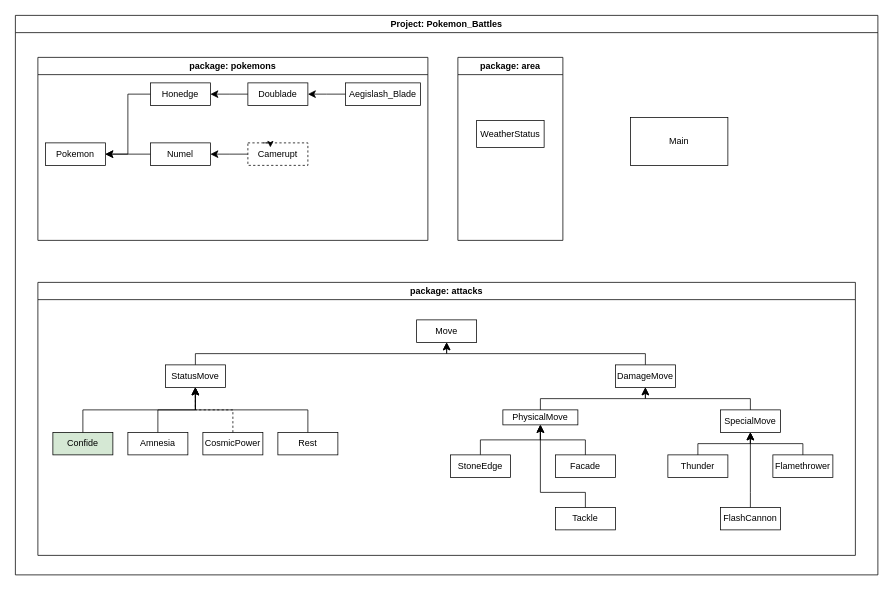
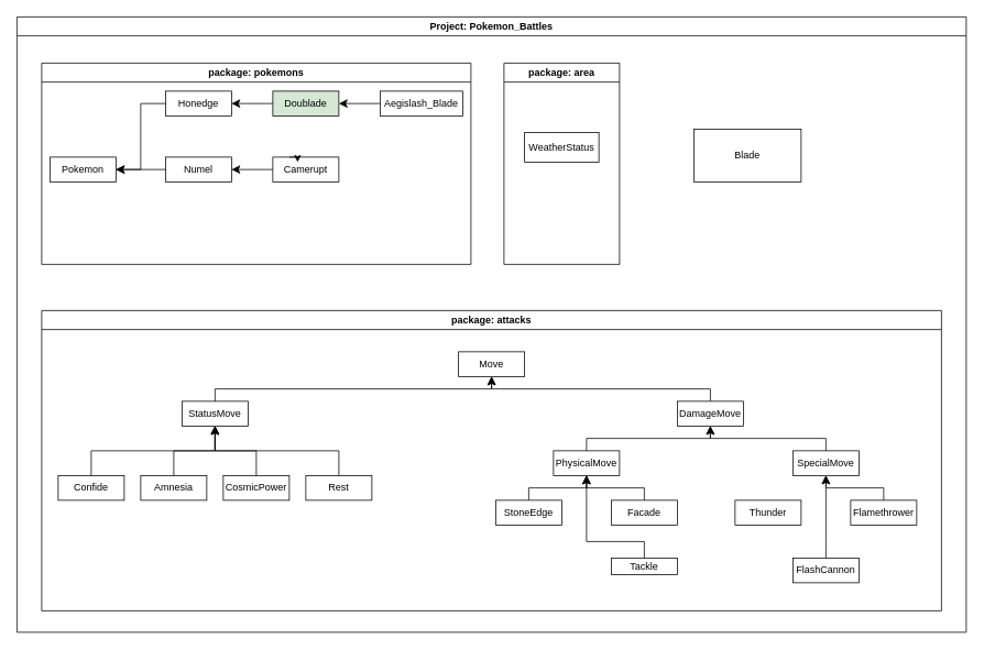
  <mxCell id="0" />
  <mxCell id="1" parent="0" />
  <mxCell id="2" value="Move" style="html=1;whiteSpace=wrap;" parent="1" vertex="1"><mxGeometry x="555" y="426" width="80" height="30" as="geometry" /></mxCell>
  <mxCell id="3" value="" style="edgeStyle=elbowEdgeStyle;elbow=vertical;endArrow=classic;html=1;curved=0;rounded=0;endSize=8;startSize=8;exitX=0.5;exitY=0;exitDx=0;exitDy=0;entryX=0.5;entryY=1;entryDx=0;entryDy=0;" parent="1" source="29" target="2" edge="1"><mxGeometry width="50" height="50" relative="1" as="geometry"><mxPoint x="350" y="456" as="sourcePoint" /><mxPoint x="400" y="406" as="targetPoint" /></mxGeometry></mxCell>
  <mxCell id="4" value="" style="edgeStyle=elbowEdgeStyle;elbow=vertical;endArrow=classic;html=1;curved=0;rounded=0;endSize=8;startSize=8;exitX=0.5;exitY=0;exitDx=0;exitDy=0;entryX=0.5;entryY=1;entryDx=0;entryDy=0;" parent="1" source="38" target="2" edge="1"><mxGeometry width="50" height="50" relative="1" as="geometry"><mxPoint x="740" y="406" as="sourcePoint" /><mxPoint x="790" y="356" as="targetPoint" /></mxGeometry></mxCell>
  <mxCell id="5" value="Pokemon" style="html=1;whiteSpace=wrap;" parent="1" vertex="1"><mxGeometry x="60" y="190" width="80" height="30" as="geometry" /></mxCell>
  <mxCell id="6" value="Numel" style="html=1;whiteSpace=wrap;" parent="1" vertex="1"><mxGeometry x="200" y="190" width="80" height="30" as="geometry" /></mxCell>
  <mxCell id="7" value="Honedge" style="html=1;whiteSpace=wrap;" parent="1" vertex="1"><mxGeometry x="200" y="110" width="80" height="30" as="geometry" /></mxCell>
- <mxCell id="8" value="Doublade" style="html=1;whiteSpace=wrap;" parent="1" vertex="1"><mxGeometry x="330" y="110" width="80" height="30" as="geometry" /></mxCell>
+ <mxCell id="8" value="Doublade" style="html=1;whiteSpace=wrap;fillColor=#d5e8d4;" parent="1" vertex="1"><mxGeometry x="330" y="110" width="80" height="30" as="geometry" /></mxCell>
  <mxCell id="9" value="Aegislash_Blade" style="html=1;whiteSpace=wrap;" parent="1" vertex="1"><mxGeometry x="460" y="110" width="100" height="30" as="geometry" /></mxCell>
- <mxCell id="10" value="Camerupt" style="html=1;whiteSpace=wrap;dashed=1;" parent="1" vertex="1"><mxGeometry x="330" y="190" width="80" height="30" as="geometry" /></mxCell>
+ <mxCell id="10" value="Camerupt" style="html=1;whiteSpace=wrap;" parent="1" vertex="1"><mxGeometry x="330" y="190" width="80" height="30" as="geometry" /></mxCell>
  <mxCell id="11" value="" style="edgeStyle=elbowEdgeStyle;elbow=horizontal;endArrow=classic;html=1;curved=0;rounded=0;endSize=8;startSize=8;exitX=0;exitY=0.5;exitDx=0;exitDy=0;" parent="1" source="6" target="5" edge="1"><mxGeometry width="50" height="50" relative="1" as="geometry"><mxPoint x="340" y="200" as="sourcePoint" /><mxPoint x="390" y="150" as="targetPoint" /></mxGeometry></mxCell>
  <mxCell id="12" value="" style="edgeStyle=elbowEdgeStyle;elbow=horizontal;endArrow=classic;html=1;curved=0;rounded=0;endSize=8;startSize=8;exitX=0;exitY=0.5;exitDx=0;exitDy=0;entryX=1;entryY=0.5;entryDx=0;entryDy=0;" parent="1" source="7" target="5" edge="1"><mxGeometry width="50" height="50" relative="1" as="geometry"><mxPoint x="100" y="150" as="sourcePoint" /><mxPoint x="150" y="100" as="targetPoint" /></mxGeometry></mxCell>
  <mxCell id="13" value="" style="edgeStyle=elbowEdgeStyle;elbow=horizontal;endArrow=classic;html=1;curved=0;rounded=0;endSize=8;startSize=8;exitX=0;exitY=0.5;exitDx=0;exitDy=0;entryX=1;entryY=0.5;entryDx=0;entryDy=0;" parent="1" source="10" target="6" edge="1"><mxGeometry width="50" height="50" relative="1" as="geometry"><mxPoint x="360" y="310" as="sourcePoint" /><mxPoint x="410" y="260" as="targetPoint" /></mxGeometry></mxCell>
  <mxCell id="14" value="" style="edgeStyle=elbowEdgeStyle;elbow=horizontal;endArrow=classic;html=1;curved=0;rounded=0;endSize=8;startSize=8;exitX=0;exitY=0.5;exitDx=0;exitDy=0;entryX=1;entryY=0.5;entryDx=0;entryDy=0;" parent="1" source="8" target="7" edge="1"><mxGeometry width="50" height="50" relative="1" as="geometry"><mxPoint x="430" y="220" as="sourcePoint" /><mxPoint x="480" y="170" as="targetPoint" /></mxGeometry></mxCell>
  <mxCell id="15" value="" style="edgeStyle=elbowEdgeStyle;elbow=horizontal;endArrow=classic;html=1;curved=0;rounded=0;endSize=8;startSize=8;exitX=0;exitY=0.5;exitDx=0;exitDy=0;entryX=1;entryY=0.5;entryDx=0;entryDy=0;" parent="1" source="9" target="8" edge="1"><mxGeometry width="50" height="50" relative="1" as="geometry"><mxPoint x="460" y="210" as="sourcePoint" /><mxPoint x="510" y="160" as="targetPoint" /></mxGeometry></mxCell>
  <mxCell id="16" value="Project: Pokemon_Battles" style="swimlane;whiteSpace=wrap;html=1;" parent="1" vertex="1"><mxGeometry x="20" y="20" width="1150" height="746" as="geometry" /></mxCell>
  <mxCell id="17" value="package: area" style="swimlane;whiteSpace=wrap;html=1;" parent="16" vertex="1"><mxGeometry x="590" y="56" width="140" height="244" as="geometry" /></mxCell>
  <mxCell id="18" value="WeatherStatus" style="html=1;whiteSpace=wrap;" parent="17" vertex="1"><mxGeometry x="25" y="84" width="90" height="36" as="geometry" /></mxCell>
- <mxCell id="19" value="Main" style="html=1;whiteSpace=wrap;" parent="16" vertex="1"><mxGeometry x="820" y="136" width="130" height="64" as="geometry" /></mxCell>
- <mxCell id="20" value="Confide" style="html=1;whiteSpace=wrap;fillColor=#d5e8d4;" parent="16" vertex="1"><mxGeometry x="50" y="556" width="80" height="30" as="geometry" /></mxCell>
+ <mxCell id="19" value="Blade" style="html=1;whiteSpace=wrap;" parent="16" vertex="1"><mxGeometry x="820" y="136" width="130" height="64" as="geometry" /></mxCell>
+ <mxCell id="20" value="Confide" style="html=1;whiteSpace=wrap;" parent="16" vertex="1"><mxGeometry x="50" y="556" width="80" height="30" as="geometry" /></mxCell>
  <mxCell id="21" value="Amnesia" style="html=1;whiteSpace=wrap;" parent="16" vertex="1"><mxGeometry x="150" y="556" width="80" height="30" as="geometry" /></mxCell>
  <mxCell id="22" value="Rest" style="html=1;whiteSpace=wrap;" parent="16" vertex="1"><mxGeometry x="350" y="556" width="80" height="30" as="geometry" /></mxCell>
  <mxCell id="23" value="" style="edgeStyle=elbowEdgeStyle;elbow=vertical;endArrow=classic;html=1;curved=0;rounded=0;endSize=8;startSize=8;exitX=0.5;exitY=0;exitDx=0;exitDy=0;entryX=0.5;entryY=1;entryDx=0;entryDy=0;" parent="16" source="20" edge="1" target="29"><mxGeometry width="50" height="50" relative="1" as="geometry"><mxPoint x="130" y="596" as="sourcePoint" /><mxPoint x="190" y="496" as="targetPoint" /></mxGeometry></mxCell>
  <mxCell id="24" value="" style="edgeStyle=elbowEdgeStyle;elbow=vertical;endArrow=classic;html=1;curved=0;rounded=0;endSize=8;startSize=8;exitX=0.5;exitY=0;exitDx=0;exitDy=0;entryX=0.5;entryY=1;entryDx=0;entryDy=0;" parent="16" source="22" target="29" edge="1"><mxGeometry width="50" height="50" relative="1" as="geometry"><mxPoint x="150" y="616" as="sourcePoint" /><mxPoint x="220" y="526" as="targetPoint" /><Array as="points" /></mxGeometry></mxCell>
  <mxCell id="25" value="" style="edgeStyle=elbowEdgeStyle;elbow=vertical;endArrow=classic;html=1;curved=0;rounded=0;endSize=8;startSize=8;exitX=0.5;exitY=0;exitDx=0;exitDy=0;entryX=0.5;entryY=1;entryDx=0;entryDy=0;" parent="16" source="21" edge="1" target="29"><mxGeometry width="50" height="50" relative="1" as="geometry"><mxPoint x="120" y="636" as="sourcePoint" /><mxPoint x="230" y="516" as="targetPoint" /></mxGeometry></mxCell>
  <mxCell id="26" value="package: pokemons" style="swimlane;whiteSpace=wrap;html=1;" parent="16" vertex="1"><mxGeometry x="30" y="56" width="520" height="244" as="geometry" /></mxCell>
  <mxCell id="27" value="package: attacks" style="swimlane;whiteSpace=wrap;html=1;" parent="16" vertex="1"><mxGeometry x="30" y="356" width="1090" height="364" as="geometry" /></mxCell>
  <mxCell id="28" value="CosmicPower" style="html=1;whiteSpace=wrap;" parent="27" vertex="1"><mxGeometry x="220" y="200" width="80" height="30" as="geometry" /></mxCell>
  <mxCell id="29" value="StatusMove" style="html=1;whiteSpace=wrap;" parent="27" vertex="1"><mxGeometry x="170" y="110" width="80" height="30" as="geometry" /></mxCell>
- <mxCell id="30" value="" style="edgeStyle=elbowEdgeStyle;elbow=vertical;endArrow=classic;html=1;curved=0;rounded=0;endSize=8;startSize=8;exitX=0.5;exitY=0;exitDx=0;exitDy=0;entryX=0.5;entryY=1;entryDx=0;entryDy=0;dashed=1;" parent="27" source="28" target="29" edge="1"><mxGeometry width="50" height="50" relative="1" as="geometry"><mxPoint x="110" y="250" as="sourcePoint" /><mxPoint x="180" y="160" as="targetPoint" /><Array as="points" /></mxGeometry></mxCell>
- <mxCell id="31" value="PhysicalMove" style="html=1;whiteSpace=wrap;" parent="27" vertex="1"><mxGeometry x="620" y="170" width="100" height="20" as="geometry" /></mxCell>
+ <mxCell id="30" value="" style="edgeStyle=elbowEdgeStyle;elbow=vertical;endArrow=classic;html=1;curved=0;rounded=0;endSize=8;startSize=8;exitX=0.5;exitY=0;exitDx=0;exitDy=0;entryX=0.5;entryY=1;entryDx=0;entryDy=0;" parent="27" source="28" target="29" edge="1"><mxGeometry width="50" height="50" relative="1" as="geometry"><mxPoint x="110" y="250" as="sourcePoint" /><mxPoint x="180" y="160" as="targetPoint" /><Array as="points" /></mxGeometry></mxCell>
+ <mxCell id="31" value="PhysicalMove" style="html=1;whiteSpace=wrap;" parent="27" vertex="1"><mxGeometry x="620" y="170" width="80" height="30" as="geometry" /></mxCell>
  <mxCell id="32" value="Facade" style="html=1;whiteSpace=wrap;" parent="27" vertex="1"><mxGeometry x="690" y="230" width="80" height="30" as="geometry" /></mxCell>
- <mxCell id="33" value="Tackle" style="html=1;whiteSpace=wrap;" parent="27" vertex="1"><mxGeometry x="690" y="300" width="80" height="30" as="geometry" /></mxCell>
+ <mxCell id="33" value="Tackle" style="html=1;whiteSpace=wrap;" parent="27" vertex="1"><mxGeometry x="690" y="300" width="80" height="20" as="geometry" /></mxCell>
  <mxCell id="34" value="" style="edgeStyle=elbowEdgeStyle;elbow=vertical;endArrow=classic;html=1;curved=0;rounded=0;endSize=8;startSize=8;exitX=0.5;exitY=0;exitDx=0;exitDy=0;entryX=0.5;entryY=1;entryDx=0;entryDy=0;" parent="27" source="37" target="31" edge="1"><mxGeometry width="50" height="50" relative="1" as="geometry"><mxPoint x="530" y="220" as="sourcePoint" /><mxPoint x="580" y="170" as="targetPoint" /></mxGeometry></mxCell>
  <mxCell id="35" value="" style="edgeStyle=elbowEdgeStyle;elbow=vertical;endArrow=classic;html=1;curved=0;rounded=0;endSize=8;startSize=8;entryX=0.5;entryY=1;entryDx=0;entryDy=0;" parent="27" source="32" target="31" edge="1"><mxGeometry width="50" height="50" relative="1" as="geometry"><mxPoint x="740" y="220" as="sourcePoint" /><mxPoint x="790" y="170" as="targetPoint" /></mxGeometry></mxCell>
  <mxCell id="36" value="" style="edgeStyle=elbowEdgeStyle;elbow=vertical;endArrow=classic;html=1;curved=0;rounded=0;endSize=8;startSize=8;exitX=0.5;exitY=0;exitDx=0;exitDy=0;" parent="27" source="33" target="31" edge="1"><mxGeometry width="50" height="50" relative="1" as="geometry"><mxPoint x="790" y="280" as="sourcePoint" /><mxPoint x="840" y="230" as="targetPoint" /><Array as="points"><mxPoint x="740" y="280" /></Array></mxGeometry></mxCell>
  <mxCell id="37" value="StoneEdge" style="html=1;whiteSpace=wrap;" parent="27" vertex="1"><mxGeometry x="550" y="230" width="80" height="30" as="geometry" /></mxCell>
  <mxCell id="38" value="DamageMove" style="html=1;whiteSpace=wrap;" parent="27" vertex="1"><mxGeometry x="770" y="110" width="80" height="30" as="geometry" /></mxCell>
  <mxCell id="39" value="" style="edgeStyle=elbowEdgeStyle;elbow=vertical;endArrow=classic;html=1;curved=0;rounded=0;endSize=8;startSize=8;entryX=0.5;entryY=1;entryDx=0;entryDy=0;exitX=0.5;exitY=0;exitDx=0;exitDy=0;" parent="27" source="31" target="38" edge="1"><mxGeometry width="50" height="50" relative="1" as="geometry"><mxPoint x="820" y="170" as="sourcePoint" /><mxPoint x="1160" y="40" as="targetPoint" /></mxGeometry></mxCell>
  <mxCell id="40" value="SpecialMove" style="html=1;whiteSpace=wrap;" parent="27" vertex="1"><mxGeometry x="910" y="170" width="80" height="30" as="geometry" /></mxCell>
  <mxCell id="41" value="" style="edgeStyle=elbowEdgeStyle;elbow=vertical;endArrow=classic;html=1;curved=0;rounded=0;endSize=8;startSize=8;exitX=0.5;exitY=0;exitDx=0;exitDy=0;entryX=0.5;entryY=1;entryDx=0;entryDy=0;" parent="27" source="40" target="38" edge="1"><mxGeometry width="50" height="50" relative="1" as="geometry"><mxPoint x="1110" y="90" as="sourcePoint" /><mxPoint x="1160" y="40" as="targetPoint" /></mxGeometry></mxCell>
  <mxCell id="42" value="Flamethrower" style="html=1;whiteSpace=wrap;" parent="27" vertex="1"><mxGeometry x="980" y="230" width="80" height="30" as="geometry" /></mxCell>
  <mxCell id="43" value="" style="edgeStyle=elbowEdgeStyle;elbow=vertical;endArrow=classic;html=1;curved=0;rounded=0;endSize=8;startSize=8;exitX=0.5;exitY=0;exitDx=0;exitDy=0;entryX=0.5;entryY=1;entryDx=0;entryDy=0;" parent="27" source="42" target="40" edge="1"><mxGeometry width="50" height="50" relative="1" as="geometry"><mxPoint x="1070" y="220" as="sourcePoint" /><mxPoint x="1120" y="170" as="targetPoint" /></mxGeometry></mxCell>
  <mxCell id="44" value="Thunder" style="html=1;whiteSpace=wrap;" vertex="1" parent="27"><mxGeometry x="840" y="230" width="80" height="30" as="geometry" /></mxCell>
  <mxCell id="45" value="FlashCannon" style="html=1;whiteSpace=wrap;" vertex="1" parent="27"><mxGeometry x="910" y="300" width="80" height="30" as="geometry" /></mxCell>
- <mxCell id="46" value="" style="edgeStyle=elbowEdgeStyle;elbow=vertical;endArrow=classic;html=1;curved=0;rounded=0;endSize=8;startSize=8;entryX=0.5;entryY=1;entryDx=0;entryDy=0;exitX=0.5;exitY=0;exitDx=0;exitDy=0;" edge="1" parent="27" source="44" target="40"><mxGeometry width="50" height="50" relative="1" as="geometry"><mxPoint x="900" y="250" as="sourcePoint" /><mxPoint x="950" y="200" as="targetPoint" /></mxGeometry></mxCell>
  <mxCell id="47" value="" style="edgeStyle=elbowEdgeStyle;elbow=vertical;endArrow=classic;html=1;curved=0;rounded=0;endSize=8;startSize=8;entryX=0.5;entryY=1;entryDx=0;entryDy=0;exitX=0.5;exitY=0;exitDx=0;exitDy=0;" edge="1" parent="27" source="45" target="40"><mxGeometry width="50" height="50" relative="1" as="geometry"><mxPoint x="930" y="-50" as="sourcePoint" /><mxPoint x="980" y="-100" as="targetPoint" /><Array as="points"><mxPoint x="930" y="280" /></Array></mxGeometry></mxCell>
  <mxCell id="48" style="edgeStyle=orthogonalEdgeStyle;rounded=0;orthogonalLoop=1;jettySize=auto;html=1;exitX=0.25;exitY=0;exitDx=0;exitDy=0;entryX=0.375;entryY=0.2;entryDx=0;entryDy=0;entryPerimeter=0;" edge="1" parent="1" source="10" target="10"><mxGeometry relative="1" as="geometry" /></mxCell>
